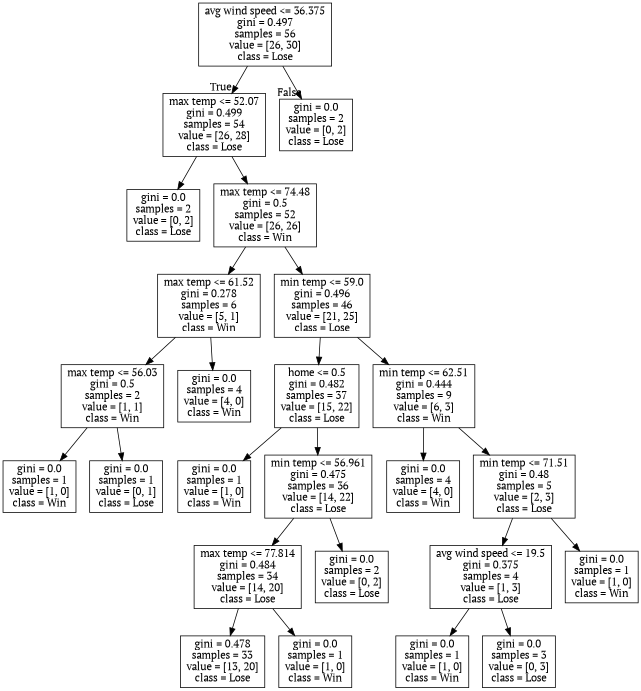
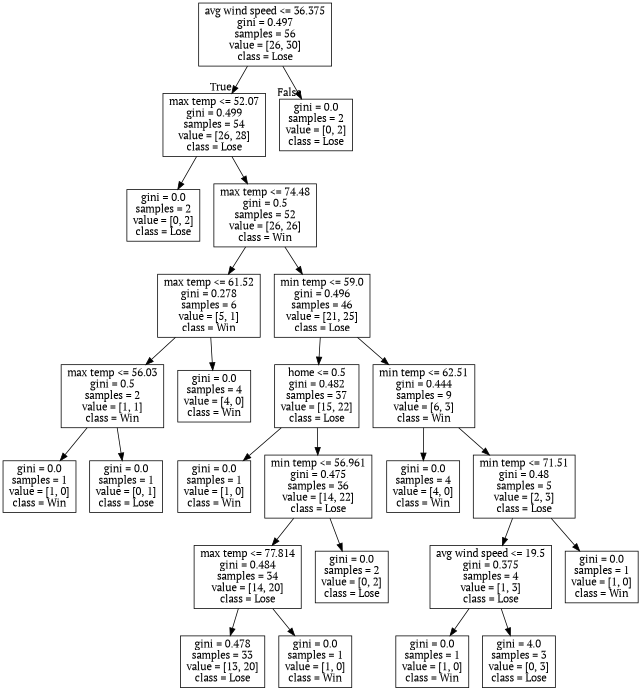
  digraph {
    fontname="PT Serif"
    node [shape=box fontname="PT Serif"]
    edge [fontname="PT Serif"]
    n1 [label="avg wind speed <= 36.375\ngini = 0.497\nsamples = 56\nvalue = [26, 30]\nclass = Lose"]
    n2 [label="max temp <= 52.07\ngini = 0.499\nsamples = 54\nvalue = [26, 28]\nclass = Lose"]
    n3 [label="gini = 0.0\nsamples = 2\nvalue = [0, 2]\nclass = Lose"]
    n4 [label="gini = 0.0\nsamples = 2\nvalue = [0, 2]\nclass = Lose"]
    n5 [label="max temp <= 74.48\ngini = 0.5\nsamples = 52\nvalue = [26, 26]\nclass = Win"]
    n6 [label="max temp <= 61.52\ngini = 0.278\nsamples = 6\nvalue = [5, 1]\nclass = Win"]
    n7 [label="min temp <= 59.0\ngini = 0.496\nsamples = 46\nvalue = [21, 25]\nclass = Lose"]
    n8 [label="max temp <= 56.03\ngini = 0.5\nsamples = 2\nvalue = [1, 1]\nclass = Win"]
    n9 [label="gini = 0.0\nsamples = 4\nvalue = [4, 0]\nclass = Win"]
    n10 [label="gini = 0.0\nsamples = 1\nvalue = [1, 0]\nclass = Win"]
    n11 [label="gini = 0.0\nsamples = 1\nvalue = [0, 1]\nclass = Lose"]
    n12 [label="home <= 0.5\ngini = 0.482\nsamples = 37\nvalue = [15, 22]\nclass = Lose"]
    n13 [label="min temp <= 62.51\ngini = 0.444\nsamples = 9\nvalue = [6, 3]\nclass = Win"]
    n14 [label="gini = 0.0\nsamples = 1\nvalue = [1, 0]\nclass = Win"]
    n15 [label="min temp <= 56.961\ngini = 0.475\nsamples = 36\nvalue = [14, 22]\nclass = Lose"]
    n16 [label="max temp <= 77.814\ngini = 0.484\nsamples = 34\nvalue = [14, 20]\nclass = Lose"]
    n17 [label="gini = 0.0\nsamples = 2\nvalue = [0, 2]\nclass = Lose"]
    n18 [label="gini = 0.478\nsamples = 33\nvalue = [13, 20]\nclass = Lose"]
    n19 [label="gini = 0.0\nsamples = 1\nvalue = [1, 0]\nclass = Win"]
    n20 [label="gini = 0.0\nsamples = 4\nvalue = [4, 0]\nclass = Win"]
    n21 [label="min temp <= 71.51\ngini = 0.48\nsamples = 5\nvalue = [2, 3]\nclass = Lose"]
    n22 [label="avg wind speed <= 19.5\ngini = 0.375\nsamples = 4\nvalue = [1, 3]\nclass = Lose"]
    n23 [label="gini = 0.0\nsamples = 1\nvalue = [1, 0]\nclass = Win"]
    n24 [label="gini = 0.0\nsamples = 1\nvalue = [1, 0]\nclass = Win"]
-   n25 [label="gini = 0.0\nsamples = 3\nvalue = [0, 3]\nclass = Lose"]
+   n25 [label="gini = 4.0\nsamples = 3\nvalue = [0, 3]\nclass = Lose"]
    n1 -> n2 [headlabel=True labelangle=45 labeldistance=2.5]
    n1 -> n3 [headlabel=False labelangle=-45 labeldistance=2.5]
    n2 -> n4
    n2 -> n5
    n5 -> n6
    n5 -> n7
    n6 -> n8
    n6 -> n9
    n7 -> n12
    n7 -> n13
    n8 -> n10
    n8 -> n11
    n12 -> n14
    n12 -> n15
    n13 -> n20
    n13 -> n21
    n15 -> n16
    n15 -> n17
    n16 -> n18
    n16 -> n19
    n21 -> n22
    n21 -> n23
    n22 -> n24
    n22 -> n25
  }
